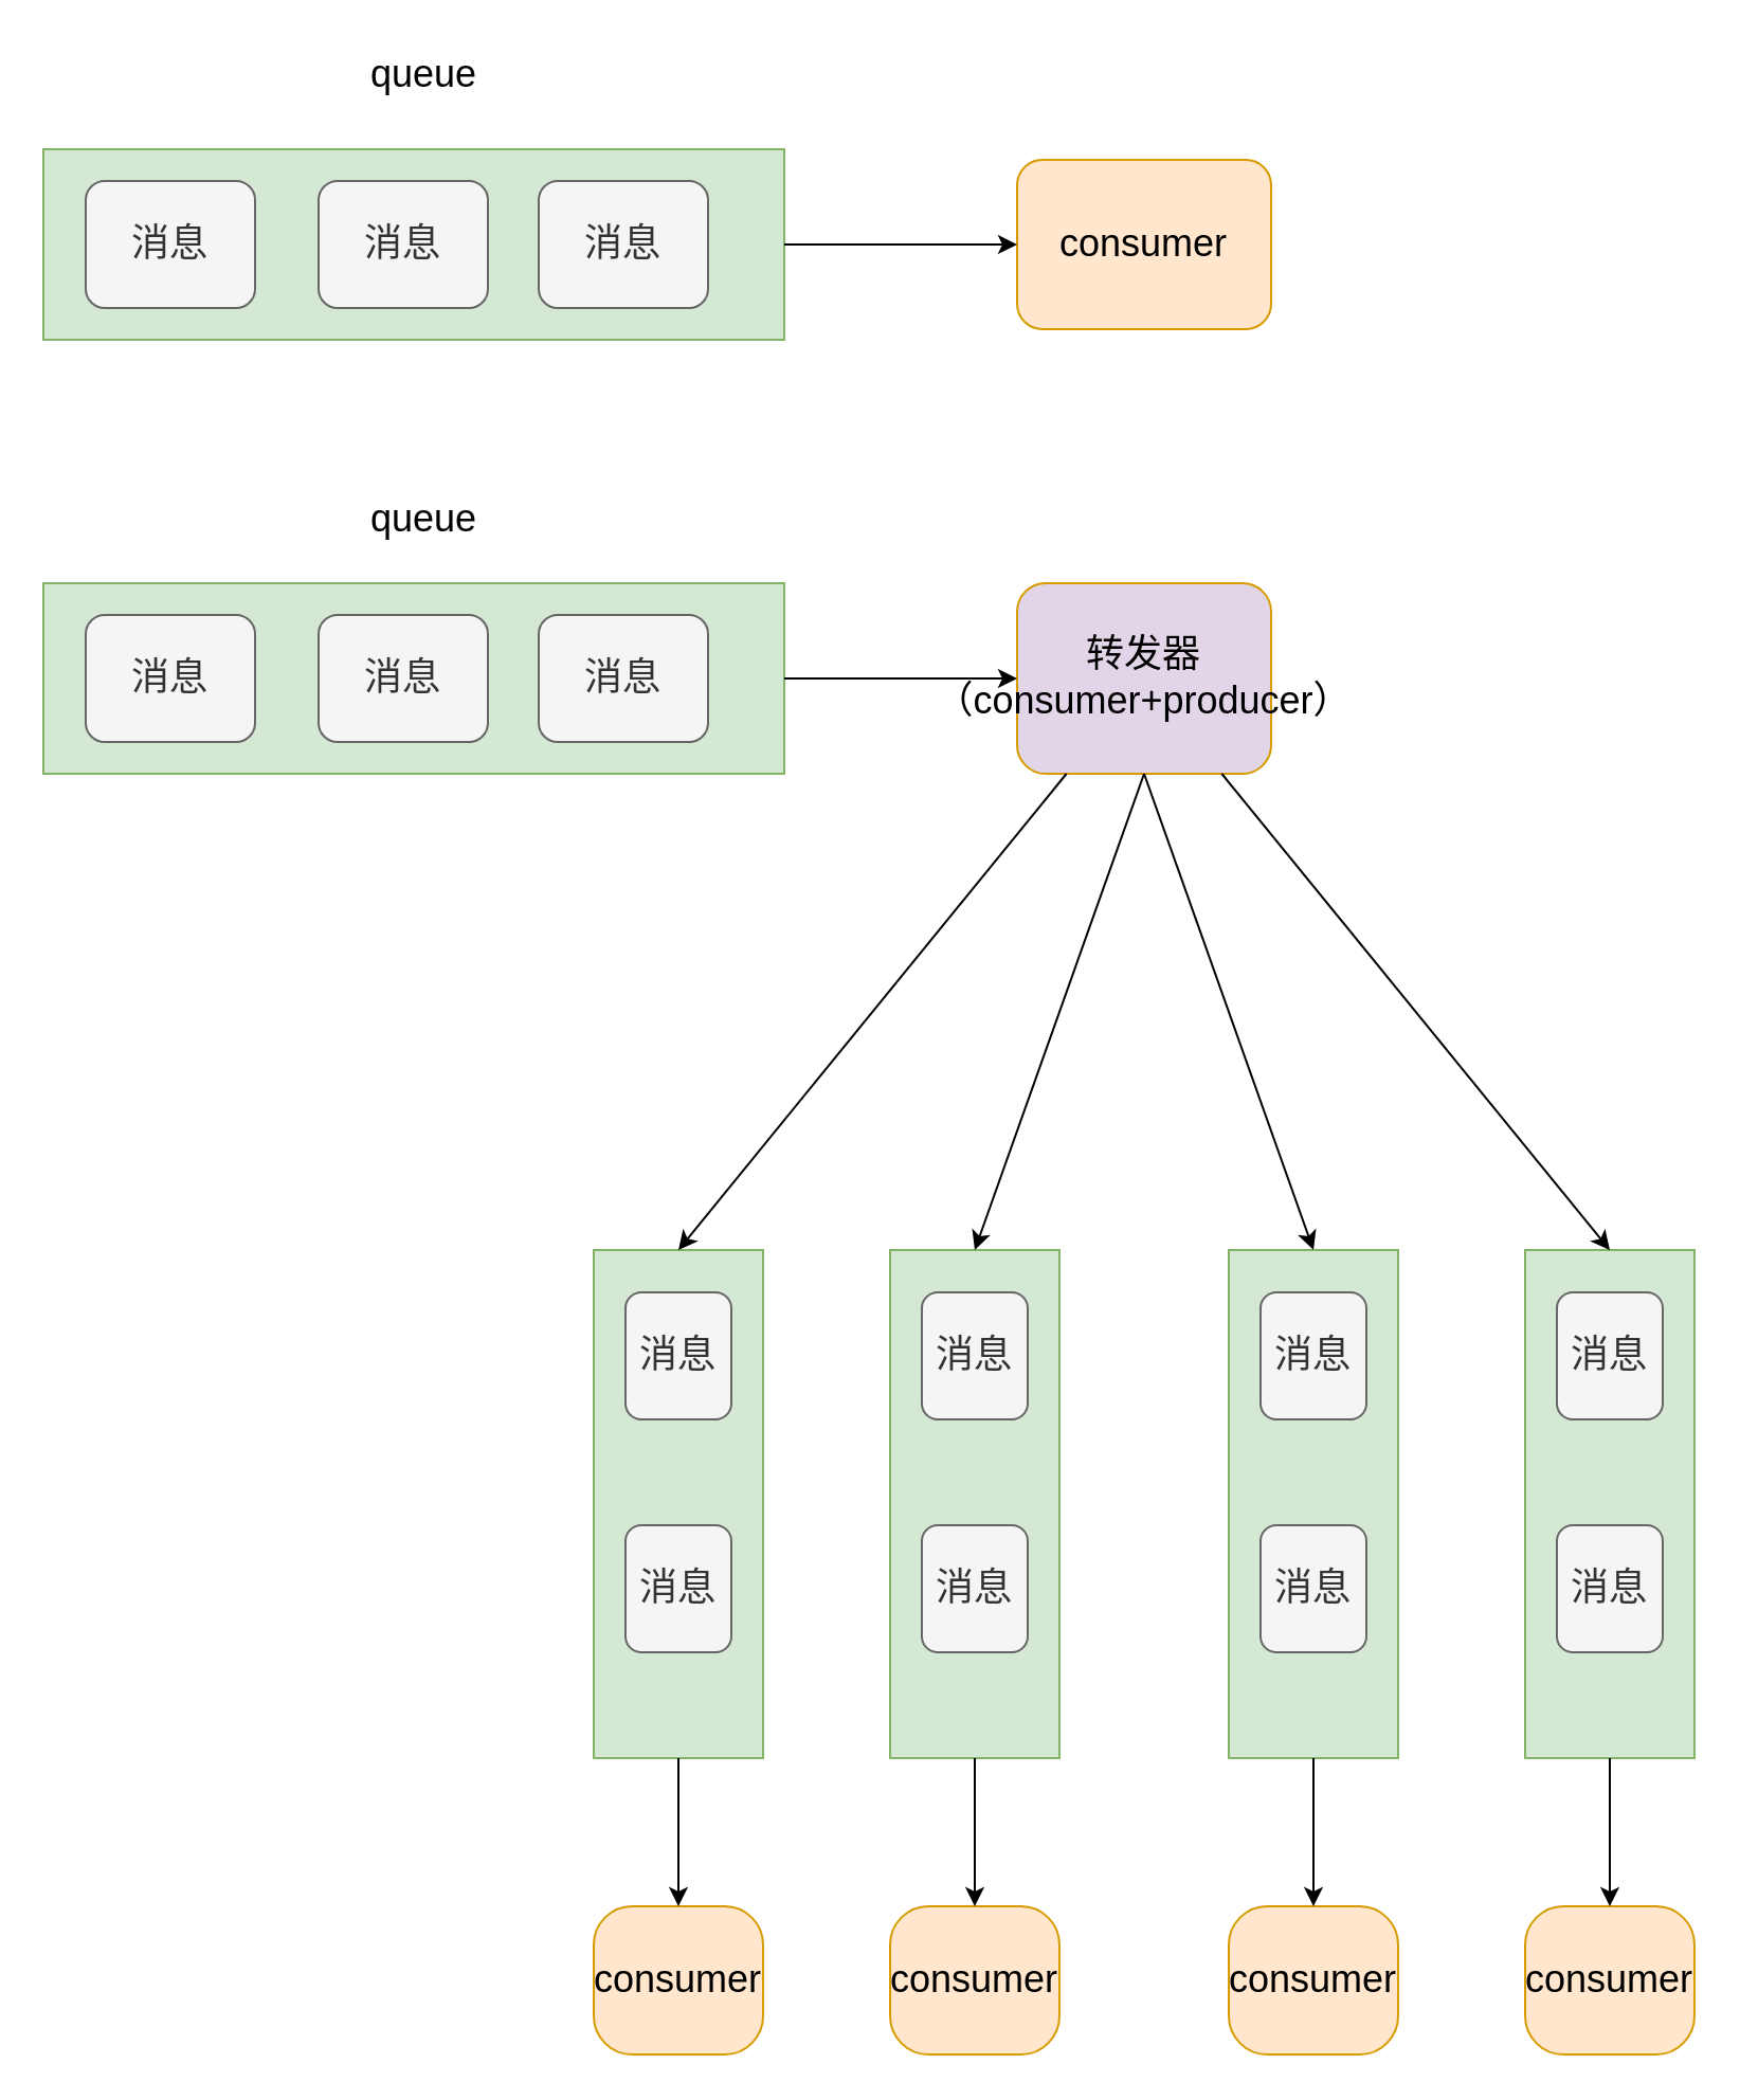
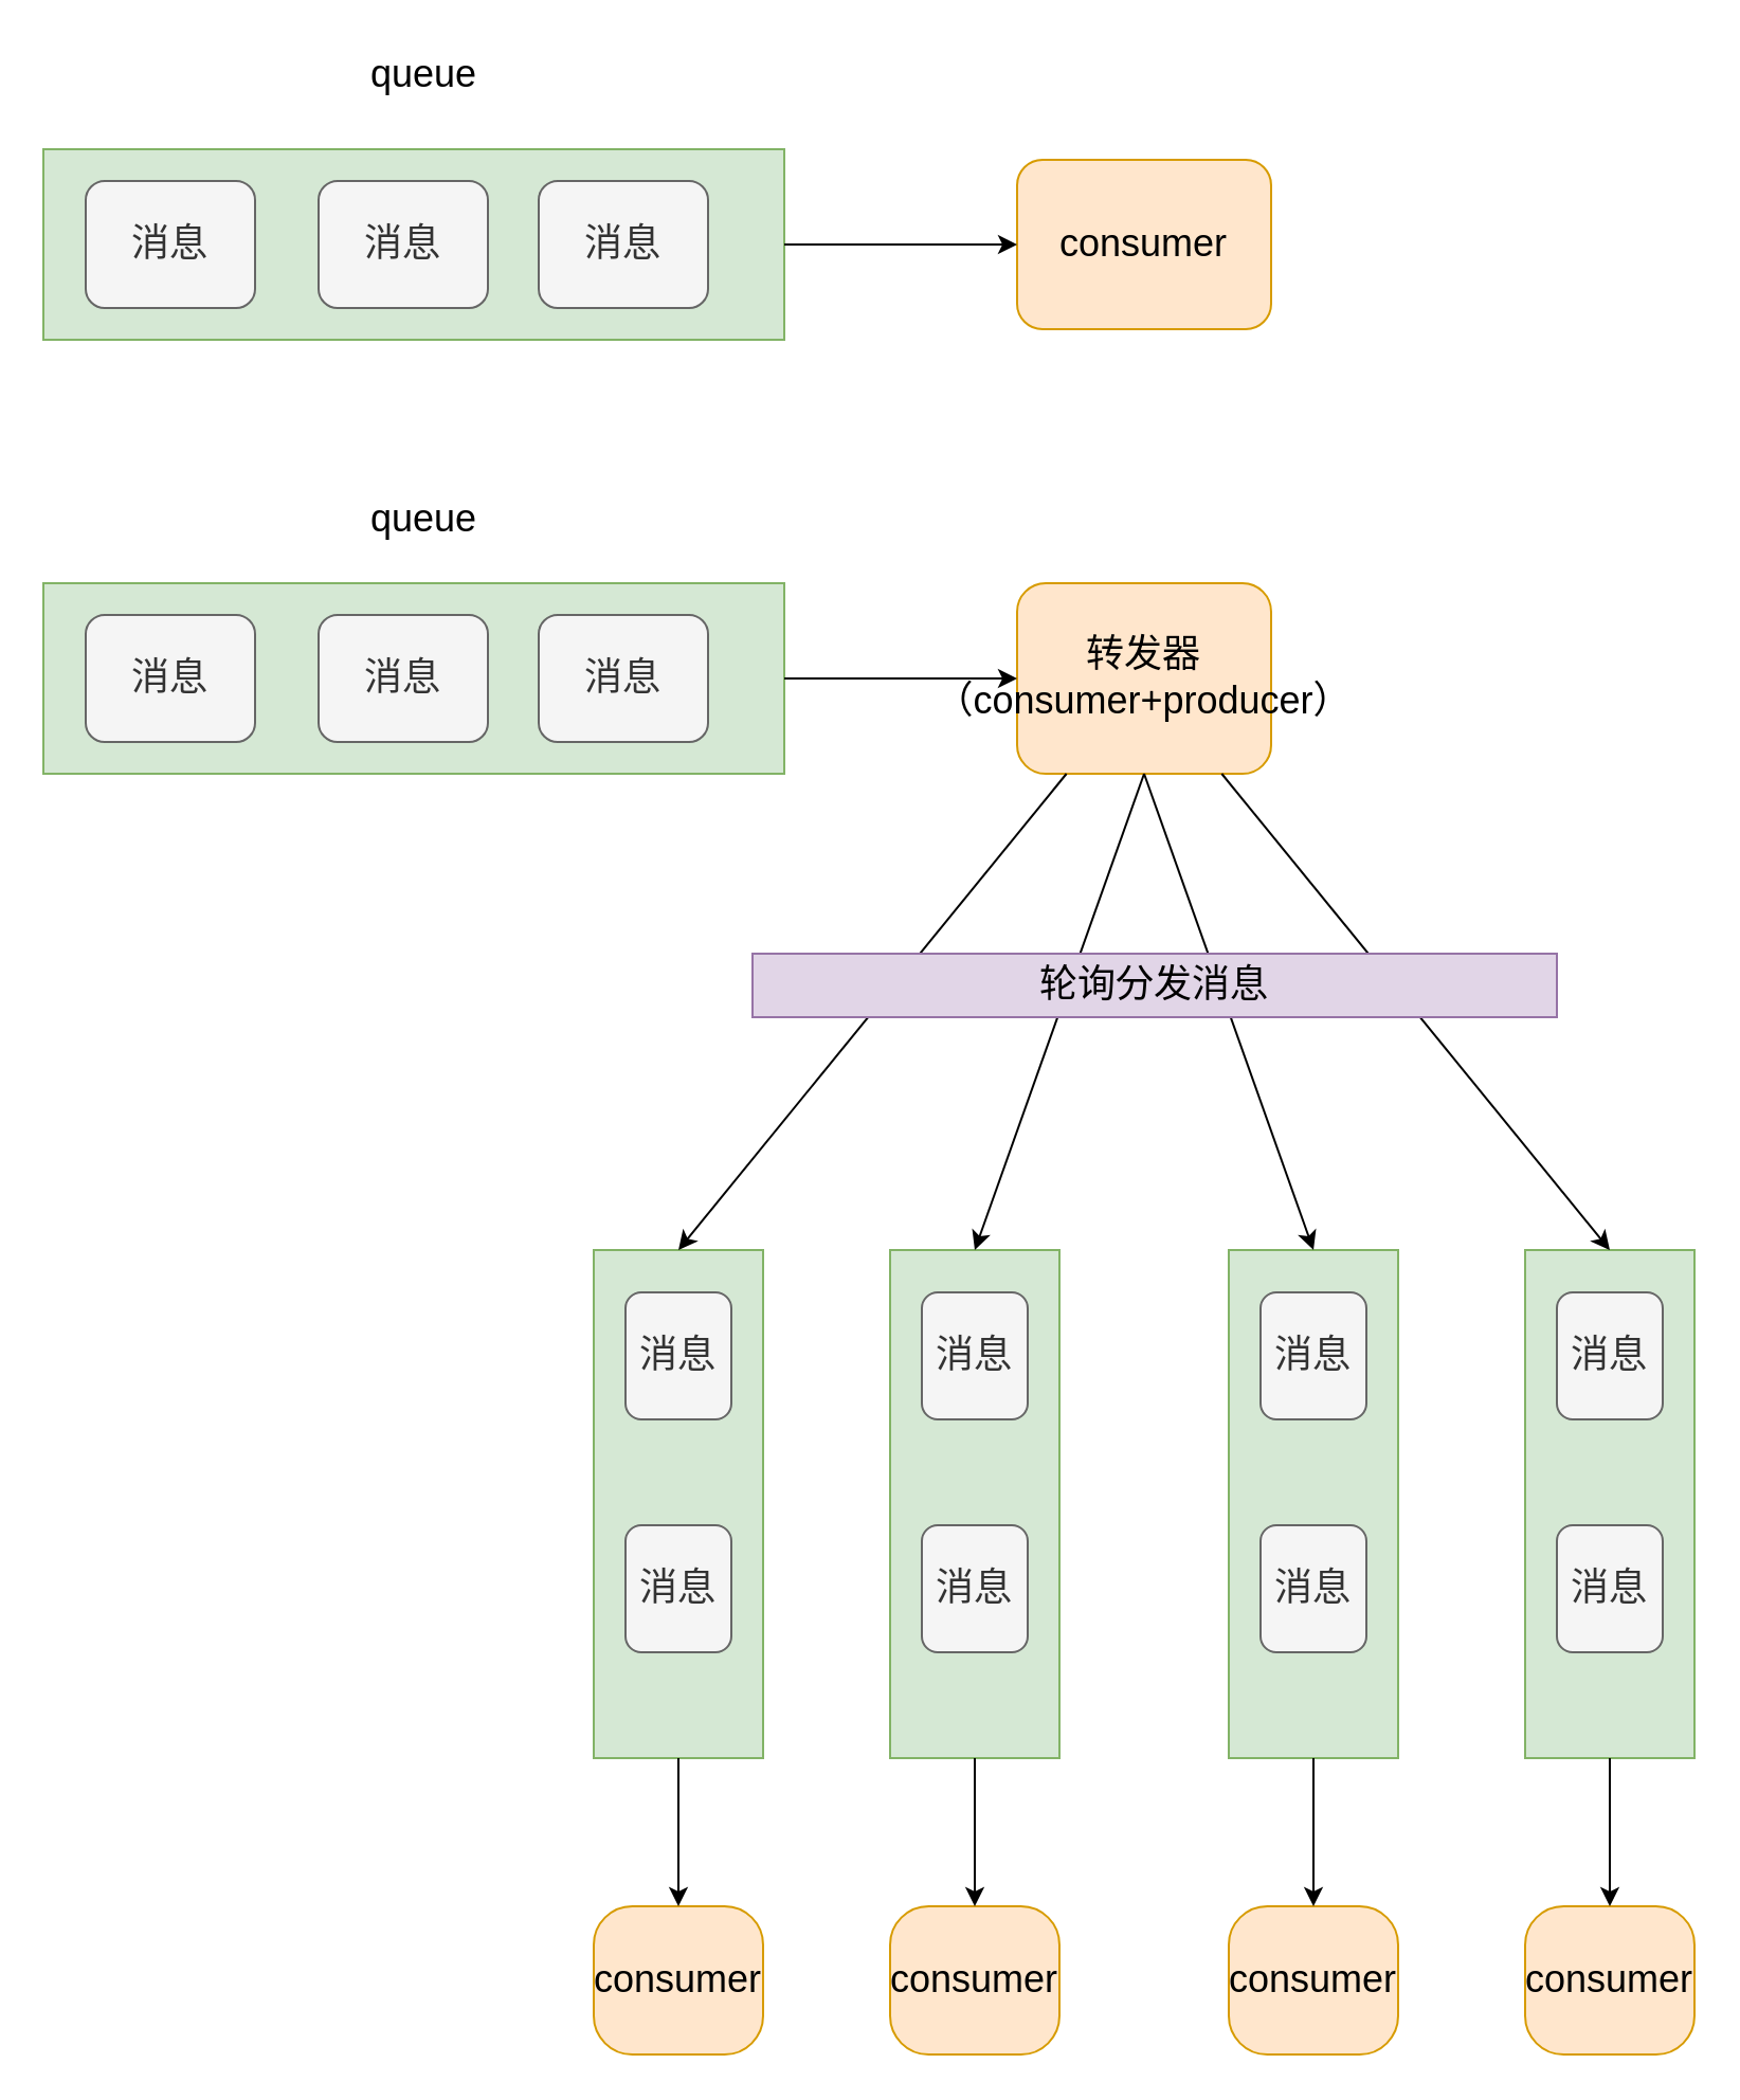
  <mxCell id="0" />
  <mxCell id="1" parent="0" />
  <mxCell id="2" value="&lt;font style=&quot;font-size: 18px;&quot;&gt;consumer&lt;/font&gt;" style="rounded=1;whiteSpace=wrap;html=1;fillColor=#ffe6cc;strokeColor=#d79b00;" vertex="1" parent="1"><mxGeometry x="480" y="75" width="120" height="80" as="geometry" /></mxCell>
  <mxCell id="3" value="" style="rounded=0;whiteSpace=wrap;html=1;fontSize=18;fillColor=#d5e8d4;strokeColor=#82b366;" vertex="1" parent="1"><mxGeometry x="20" y="70" width="350" height="90" as="geometry" /></mxCell>
  <mxCell id="4" value="消息" style="rounded=1;whiteSpace=wrap;html=1;fontSize=18;fillColor=#f5f5f5;fontColor=#333333;strokeColor=#666666;" vertex="1" parent="1"><mxGeometry x="40" y="85" width="80" height="60" as="geometry" /></mxCell>
  <mxCell id="5" value="消息" style="rounded=1;whiteSpace=wrap;html=1;fontSize=18;fillColor=#f5f5f5;fontColor=#333333;strokeColor=#666666;" vertex="1" parent="1"><mxGeometry x="150" y="85" width="80" height="60" as="geometry" /></mxCell>
  <mxCell id="6" value="消息" style="rounded=1;whiteSpace=wrap;html=1;fontSize=18;fillColor=#f5f5f5;fontColor=#333333;strokeColor=#666666;" vertex="1" parent="1"><mxGeometry x="254" y="85" width="80" height="60" as="geometry" /></mxCell>
  <mxCell id="7" value="" style="endArrow=classic;html=1;rounded=0;fontSize=18;" edge="1" parent="1" source="3" target="2"><mxGeometry width="50" height="50" relative="1" as="geometry"><mxPoint x="310" y="230" as="sourcePoint" /><mxPoint x="360" y="180" as="targetPoint" /></mxGeometry></mxCell>
  <mxCell id="8" value="queue" style="text;html=1;strokeColor=none;fillColor=none;align=center;verticalAlign=middle;whiteSpace=wrap;rounded=0;fontSize=18;" vertex="1" parent="1"><mxGeometry x="170" y="20" width="60" height="30" as="geometry" /></mxCell>
- <mxCell id="9" value="&lt;span style=&quot;font-size: 18px;&quot;&gt;转发器（consumer+producer）&lt;/span&gt;" style="rounded=1;whiteSpace=wrap;html=1;fillColor=#e1d5e7;strokeColor=#d79b00;" vertex="1" parent="1"><mxGeometry x="480" y="275" width="120" height="90" as="geometry" /></mxCell>
+ <mxCell id="9" value="&lt;span style=&quot;font-size: 18px;&quot;&gt;转发器（consumer+producer）&lt;/span&gt;" style="rounded=1;whiteSpace=wrap;html=1;fillColor=#ffe6cc;strokeColor=#d79b00;" vertex="1" parent="1"><mxGeometry x="480" y="275" width="120" height="90" as="geometry" /></mxCell>
  <mxCell id="10" value="" style="rounded=0;whiteSpace=wrap;html=1;fontSize=18;fillColor=#d5e8d4;strokeColor=#82b366;" vertex="1" parent="1"><mxGeometry x="20" y="275" width="350" height="90" as="geometry" /></mxCell>
  <mxCell id="11" value="消息" style="rounded=1;whiteSpace=wrap;html=1;fontSize=18;fillColor=#f5f5f5;fontColor=#333333;strokeColor=#666666;" vertex="1" parent="1"><mxGeometry x="40" y="290" width="80" height="60" as="geometry" /></mxCell>
  <mxCell id="12" value="消息" style="rounded=1;whiteSpace=wrap;html=1;fontSize=18;fillColor=#f5f5f5;fontColor=#333333;strokeColor=#666666;" vertex="1" parent="1"><mxGeometry x="150" y="290" width="80" height="60" as="geometry" /></mxCell>
  <mxCell id="13" value="消息" style="rounded=1;whiteSpace=wrap;html=1;fontSize=18;fillColor=#f5f5f5;fontColor=#333333;strokeColor=#666666;" vertex="1" parent="1"><mxGeometry x="254" y="290" width="80" height="60" as="geometry" /></mxCell>
  <mxCell id="14" value="" style="endArrow=classic;html=1;rounded=0;fontSize=18;exitX=1;exitY=0.5;exitDx=0;exitDy=0;entryX=0;entryY=0.5;entryDx=0;entryDy=0;" edge="1" parent="1" source="10" target="9"><mxGeometry width="50" height="50" relative="1" as="geometry"><mxPoint x="490" y="300" as="sourcePoint" /><mxPoint x="540" y="250" as="targetPoint" /></mxGeometry></mxCell>
  <mxCell id="15" value="queue" style="text;html=1;strokeColor=none;fillColor=none;align=center;verticalAlign=middle;whiteSpace=wrap;rounded=0;fontSize=18;" vertex="1" parent="1"><mxGeometry x="170" y="230" width="60" height="30" as="geometry" /></mxCell>
  <mxCell id="16" value="" style="rounded=0;whiteSpace=wrap;html=1;fontSize=18;fillColor=#d5e8d4;strokeColor=#82b366;" vertex="1" parent="1"><mxGeometry x="280" y="590" width="80" height="240" as="geometry" /></mxCell>
  <mxCell id="17" value="" style="rounded=0;whiteSpace=wrap;html=1;fontSize=18;fillColor=#d5e8d4;strokeColor=#82b366;" vertex="1" parent="1"><mxGeometry x="420" y="590" width="80" height="240" as="geometry" /></mxCell>
  <mxCell id="18" value="" style="rounded=0;whiteSpace=wrap;html=1;fontSize=18;fillColor=#d5e8d4;strokeColor=#82b366;" vertex="1" parent="1"><mxGeometry x="580" y="590" width="80" height="240" as="geometry" /></mxCell>
  <mxCell id="19" value="" style="rounded=0;whiteSpace=wrap;html=1;fontSize=18;fillColor=#d5e8d4;strokeColor=#82b366;" vertex="1" parent="1"><mxGeometry x="720" y="590" width="80" height="240" as="geometry" /></mxCell>
  <mxCell id="20" value="" style="endArrow=classic;html=1;rounded=0;fontSize=18;entryX=0.5;entryY=0;entryDx=0;entryDy=0;exitX=0.5;exitY=1;exitDx=0;exitDy=0;" edge="1" parent="1" source="9" target="17"><mxGeometry width="50" height="50" relative="1" as="geometry"><mxPoint x="511.765" y="525.294" as="sourcePoint" /><mxPoint x="450" y="390" as="targetPoint" /></mxGeometry></mxCell>
  <mxCell id="21" value="" style="endArrow=classic;html=1;rounded=0;fontSize=18;entryX=0.5;entryY=0;entryDx=0;entryDy=0;exitX=0.5;exitY=1;exitDx=0;exitDy=0;" edge="1" parent="1" source="9" target="18"><mxGeometry width="50" height="50" relative="1" as="geometry"><mxPoint x="568.235" y="525.294" as="sourcePoint" /><mxPoint x="470" y="600" as="targetPoint" /></mxGeometry></mxCell>
  <mxCell id="22" value="" style="endArrow=classic;html=1;rounded=0;fontSize=18;entryX=0.5;entryY=0;entryDx=0;entryDy=0;" edge="1" parent="1" source="9" target="19"><mxGeometry width="50" height="50" relative="1" as="geometry"><mxPoint x="589.574" y="512.533" as="sourcePoint" /><mxPoint x="480" y="610" as="targetPoint" /></mxGeometry></mxCell>
  <mxCell id="23" value="" style="endArrow=classic;html=1;rounded=0;fontSize=18;entryX=0.5;entryY=0;entryDx=0;entryDy=0;" edge="1" parent="1" source="9" target="16"><mxGeometry width="50" height="50" relative="1" as="geometry"><mxPoint x="490.426" y="512.533" as="sourcePoint" /><mxPoint x="490" y="620" as="targetPoint" /></mxGeometry></mxCell>
  <mxCell id="24" value="消息" style="rounded=1;whiteSpace=wrap;html=1;fontSize=18;fillColor=#f5f5f5;fontColor=#333333;strokeColor=#666666;" vertex="1" parent="1"><mxGeometry x="295" y="610" width="50" height="60" as="geometry" /></mxCell>
  <mxCell id="25" value="消息" style="rounded=1;whiteSpace=wrap;html=1;fontSize=18;fillColor=#f5f5f5;fontColor=#333333;strokeColor=#666666;" vertex="1" parent="1"><mxGeometry x="295" y="720" width="50" height="60" as="geometry" /></mxCell>
  <mxCell id="26" value="消息" style="rounded=1;whiteSpace=wrap;html=1;fontSize=18;fillColor=#f5f5f5;fontColor=#333333;strokeColor=#666666;" vertex="1" parent="1"><mxGeometry x="435" y="610" width="50" height="60" as="geometry" /></mxCell>
  <mxCell id="27" value="消息" style="rounded=1;whiteSpace=wrap;html=1;fontSize=18;fillColor=#f5f5f5;fontColor=#333333;strokeColor=#666666;" vertex="1" parent="1"><mxGeometry x="435" y="720" width="50" height="60" as="geometry" /></mxCell>
  <mxCell id="28" value="消息" style="rounded=1;whiteSpace=wrap;html=1;fontSize=18;fillColor=#f5f5f5;fontColor=#333333;strokeColor=#666666;" vertex="1" parent="1"><mxGeometry x="595" y="610" width="50" height="60" as="geometry" /></mxCell>
  <mxCell id="29" value="消息" style="rounded=1;whiteSpace=wrap;html=1;fontSize=18;fillColor=#f5f5f5;fontColor=#333333;strokeColor=#666666;" vertex="1" parent="1"><mxGeometry x="595" y="720" width="50" height="60" as="geometry" /></mxCell>
  <mxCell id="30" value="消息" style="rounded=1;whiteSpace=wrap;html=1;fontSize=18;fillColor=#f5f5f5;fontColor=#333333;strokeColor=#666666;" vertex="1" parent="1"><mxGeometry x="735" y="610" width="50" height="60" as="geometry" /></mxCell>
  <mxCell id="31" value="消息" style="rounded=1;whiteSpace=wrap;html=1;fontSize=18;fillColor=#f5f5f5;fontColor=#333333;strokeColor=#666666;" vertex="1" parent="1"><mxGeometry x="735" y="720" width="50" height="60" as="geometry" /></mxCell>
  <mxCell id="32" value="&lt;font style=&quot;font-size: 18px;&quot;&gt;consumer&lt;/font&gt;" style="rounded=1;whiteSpace=wrap;html=1;fillColor=#ffe6cc;strokeColor=#d79b00;arcSize=26;" vertex="1" parent="1"><mxGeometry x="280" y="900" width="80" height="70" as="geometry" /></mxCell>
  <mxCell id="33" value="&lt;font style=&quot;font-size: 18px;&quot;&gt;consumer&lt;/font&gt;" style="rounded=1;whiteSpace=wrap;html=1;fillColor=#ffe6cc;strokeColor=#d79b00;arcSize=26;" vertex="1" parent="1"><mxGeometry x="420" y="900" width="80" height="70" as="geometry" /></mxCell>
  <mxCell id="34" value="&lt;font style=&quot;font-size: 18px;&quot;&gt;consumer&lt;/font&gt;" style="rounded=1;whiteSpace=wrap;html=1;fillColor=#ffe6cc;strokeColor=#d79b00;arcSize=26;" vertex="1" parent="1"><mxGeometry x="580" y="900" width="80" height="70" as="geometry" /></mxCell>
  <mxCell id="35" value="&lt;font style=&quot;font-size: 18px;&quot;&gt;consumer&lt;/font&gt;" style="rounded=1;whiteSpace=wrap;html=1;fillColor=#ffe6cc;strokeColor=#d79b00;arcSize=26;" vertex="1" parent="1"><mxGeometry x="720" y="900" width="80" height="70" as="geometry" /></mxCell>
  <mxCell id="36" value="" style="endArrow=classic;html=1;rounded=0;fontSize=18;exitX=0.5;exitY=1;exitDx=0;exitDy=0;" edge="1" parent="1" source="16" target="32"><mxGeometry width="50" height="50" relative="1" as="geometry"><mxPoint x="420" y="810" as="sourcePoint" /><mxPoint x="470" y="760" as="targetPoint" /></mxGeometry></mxCell>
  <mxCell id="37" value="" style="endArrow=classic;html=1;rounded=0;fontSize=18;exitX=0.5;exitY=1;exitDx=0;exitDy=0;" edge="1" parent="1" source="17" target="33"><mxGeometry width="50" height="50" relative="1" as="geometry"><mxPoint x="330" y="840" as="sourcePoint" /><mxPoint x="330" y="910" as="targetPoint" /></mxGeometry></mxCell>
  <mxCell id="38" value="" style="endArrow=classic;html=1;rounded=0;fontSize=18;exitX=0.5;exitY=1;exitDx=0;exitDy=0;entryX=0.5;entryY=0;entryDx=0;entryDy=0;" edge="1" parent="1" source="18" target="34"><mxGeometry width="50" height="50" relative="1" as="geometry"><mxPoint x="340" y="850" as="sourcePoint" /><mxPoint x="340" y="920" as="targetPoint" /></mxGeometry></mxCell>
  <mxCell id="39" value="" style="endArrow=classic;html=1;rounded=0;fontSize=18;exitX=0.5;exitY=1;exitDx=0;exitDy=0;entryX=0.5;entryY=0;entryDx=0;entryDy=0;" edge="1" parent="1" source="19" target="35"><mxGeometry width="50" height="50" relative="1" as="geometry"><mxPoint x="350" y="860" as="sourcePoint" /><mxPoint x="350" y="930" as="targetPoint" /></mxGeometry></mxCell>
+ <mxCell id="40" value="轮询分发消息" style="text;html=1;strokeColor=#9673a6;fillColor=#e1d5e7;align=center;verticalAlign=middle;whiteSpace=wrap;rounded=0;fontSize=18;" vertex="1" parent="1"><mxGeometry x="355" y="450" width="380" height="30" as="geometry" /></mxCell>
